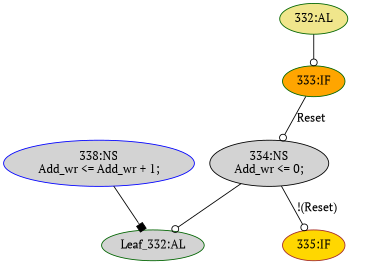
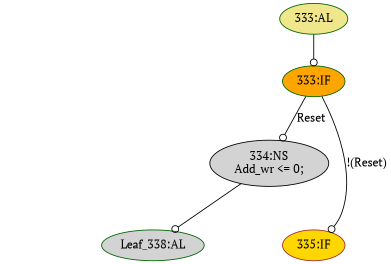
  strict digraph {
    fontname="PT Serif"
    node [color=darkgreen fillcolor=lightgrey fontname="PT Serif" statements="[]" style=filled typ=IfStatement]
    edge [arrowhead=odot cond="[]" fontname="PT Serif" lineno=None]
    n1 [ast="<pyverilog.vparser.ast.IfStatement object at 0x7fbd1c2d4110>" color=brown fillcolor=gold label="335:IF"]
-   n2 [def_var="['Add_wr']" label="Leaf_332:AL" statements="" typ=""]
-   n3 [ast="<pyverilog.vparser.ast.NonblockingSubstitution object at 0x7fbd1c2d4190>" color=blue label="338:NS\nAdd_wr <= Add_wr + 1;" statements="[<pyverilog.vparser.ast.NonblockingSubstitution object at 0x7fbd1c2d4190>]" typ=NonblockingSubstitution]
+   n2 [def_var="['Add_wr']" label="Leaf_338:AL" statements="" typ=""]
    n4 [ast="<pyverilog.vparser.ast.NonblockingSubstitution object at 0x7fbd1c2d46d0>" color=black label="334:NS\nAdd_wr <= 0;" statements="[<pyverilog.vparser.ast.NonblockingSubstitution object at 0x7fbd1c2d46d0>]" typ=NonblockingSubstitution]
    n5 [ast="<pyverilog.vparser.ast.IfStatement object at 0x7fbd1c2d4810>" fillcolor=orange label="333:IF"]
-   n6 [ast="<pyverilog.vparser.ast.Always object at 0x7fbd1c2d4890>" clk_sens=True fillcolor=khaki label="332:AL" sens="['Clk_MAC', 'Reset']" typ=Always use_var="['Reset', 'Full', 'Wr_en', 'Current_state', 'Add_wr', 'State_err_end', 'Add_wr_reg']"]
-   n3 -> n2 [arrowhead=box]
+   n6 [ast="<pyverilog.vparser.ast.Always object at 0x7fbd1c2d4890>" clk_sens=True fillcolor=khaki label="333:AL" sens="['Clk_MAC', 'Reset']" typ=Always use_var="['Reset', 'Full', 'Wr_en', 'Current_state', 'Add_wr', 'State_err_end', 'Add_wr_reg']"]
    n4 -> n2
-   n4 -> n1 [cond="['Reset']" label="!(Reset)" lineno=333]
+   n5 -> n1 [cond="['Reset']" label="!(Reset)" lineno=333]
    n5 -> n4 [cond="['Reset']" label=Reset lineno=333]
    n6 -> n5
  }
